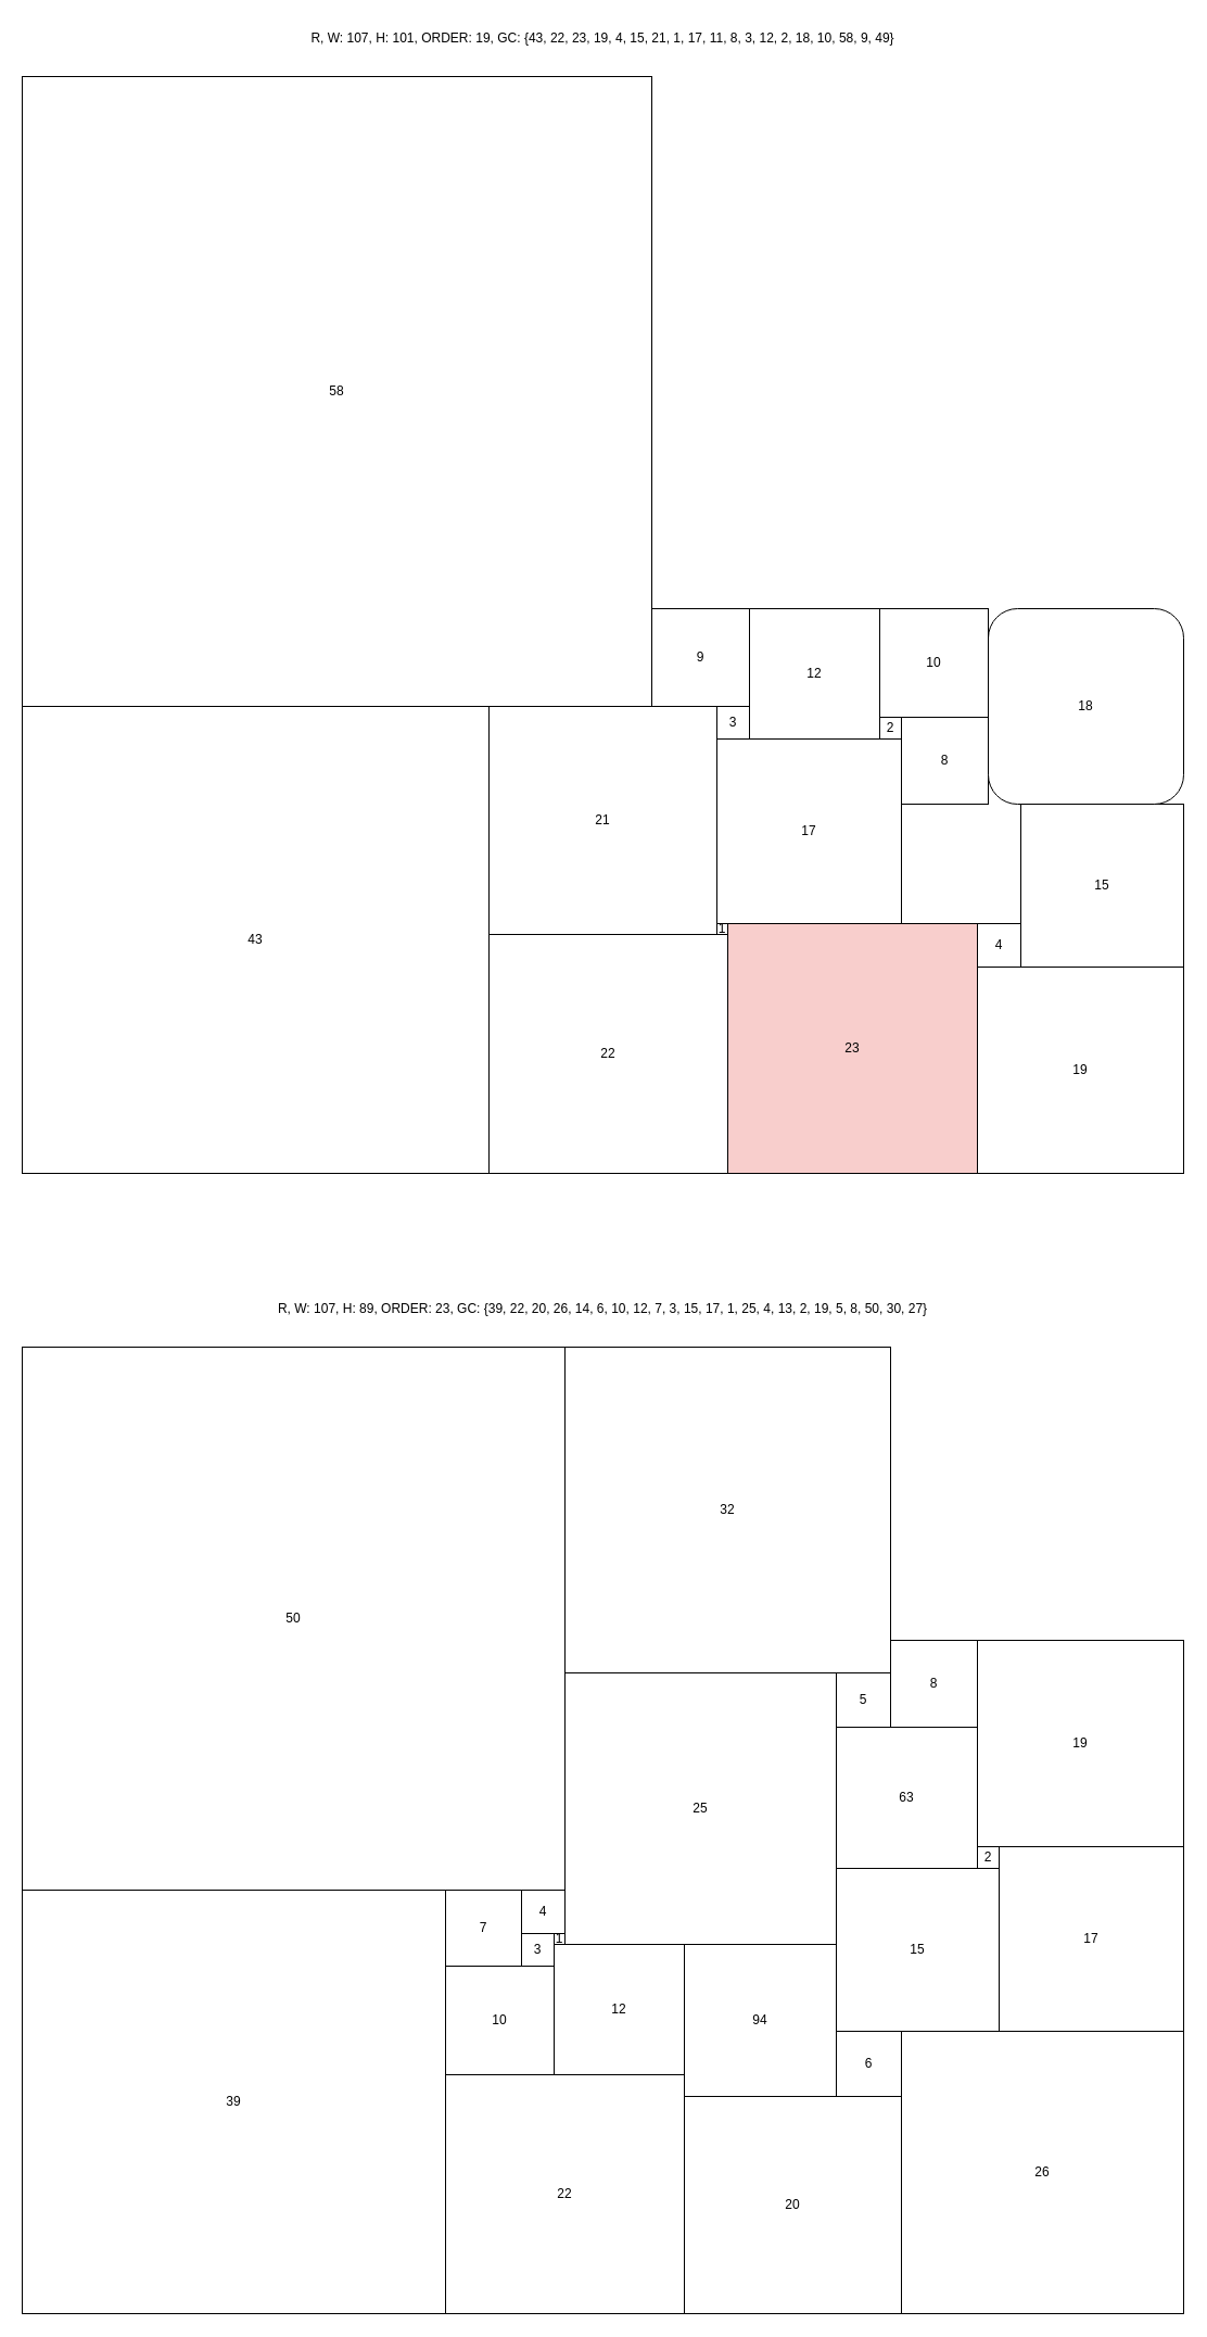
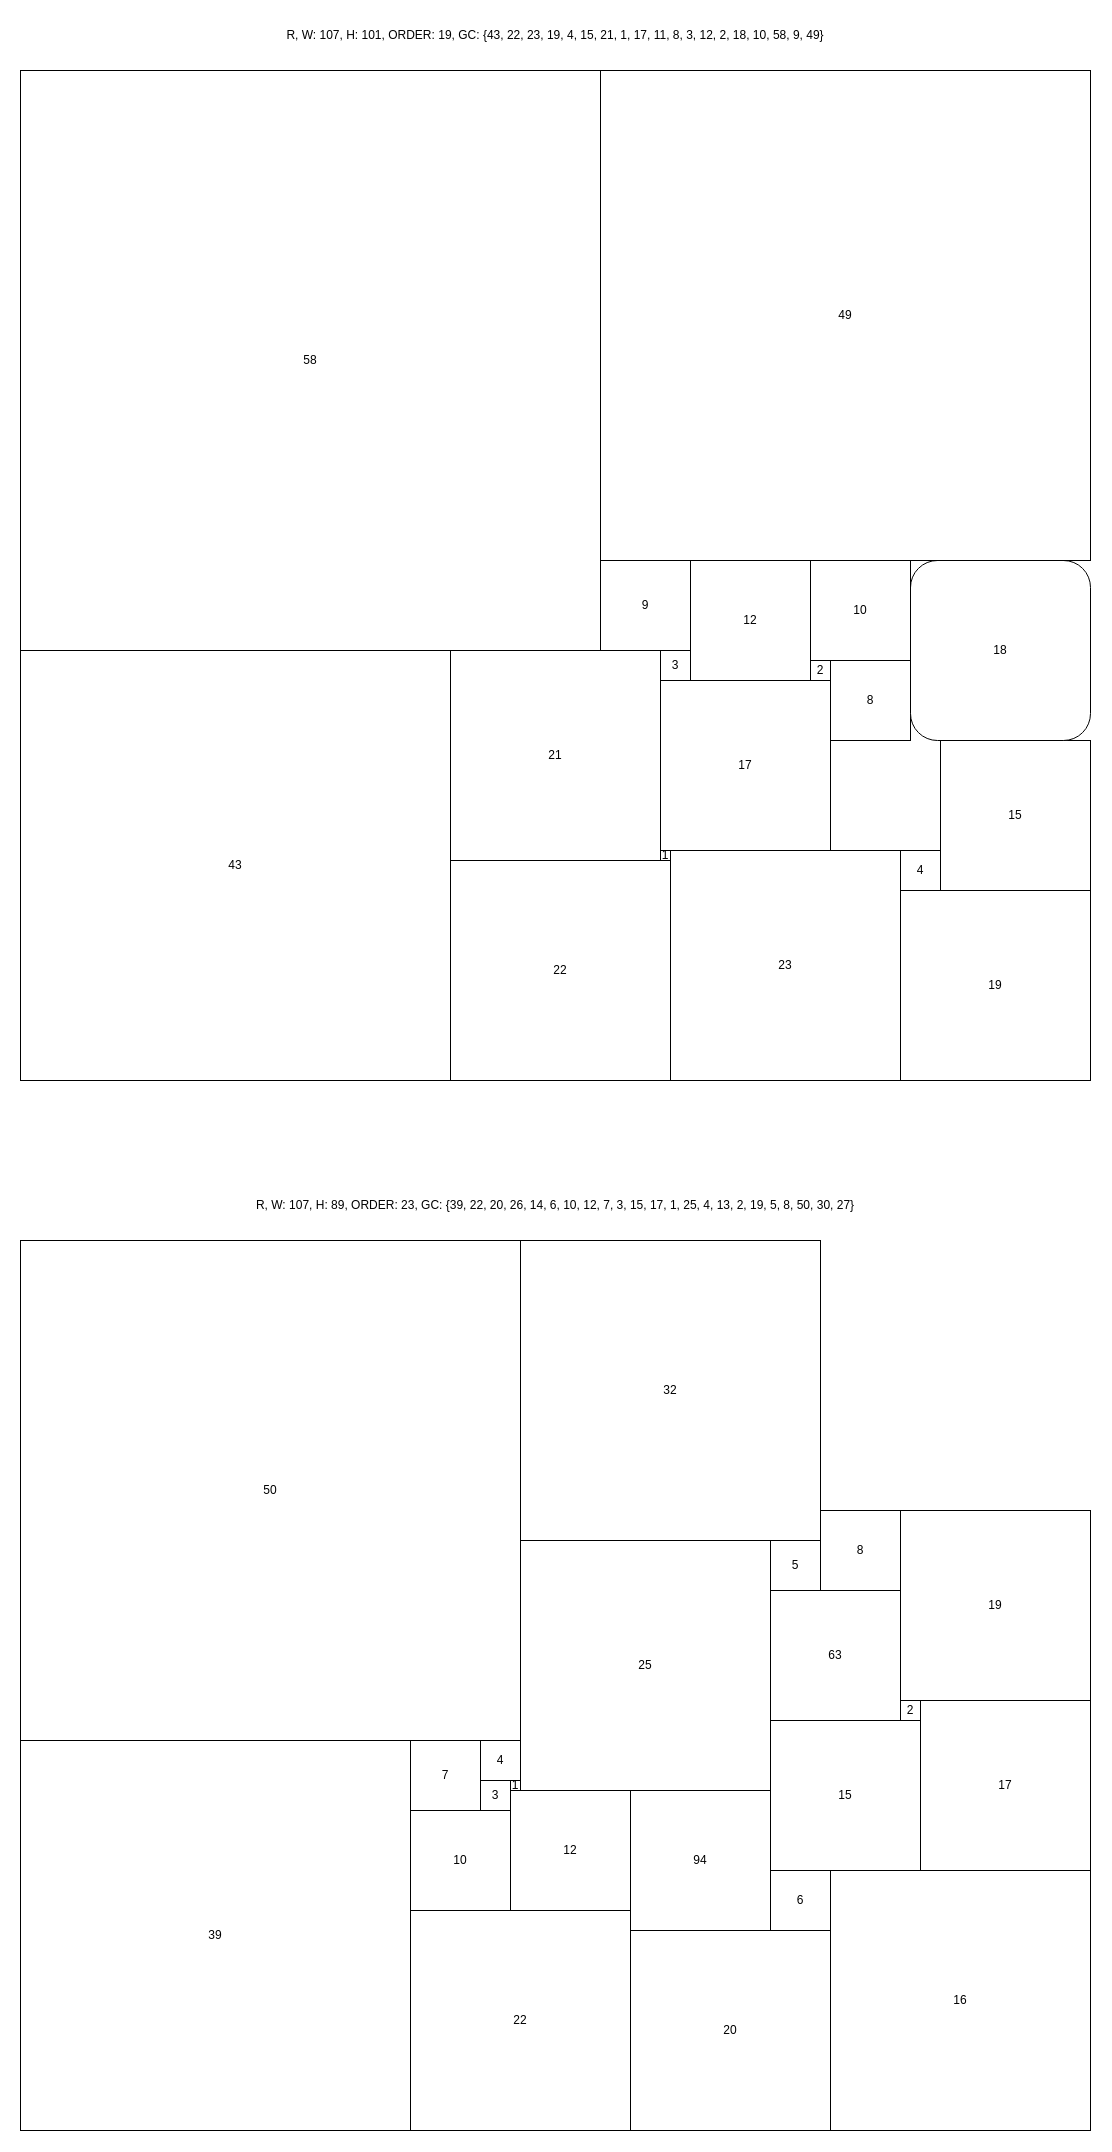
  <mxCell id="0" />
  <mxCell id="1" parent="0" />
  <mxCell id="2" value="R, W: 107, H: 101, ORDER: 19, GC: {43, 22, 23, 19, 4, 15, 21, 1, 17, 11, 8, 3, 12, 2, 18, 10, 58, 9, 49} " style="text;html=1;strokeColor=none;fillColor=none;align=center;verticalAlign=middle;whiteSpace=wrap;rounded=0;flipV=1;" parent="1" vertex="1"><mxGeometry x="20" width="1070" height="30" as="geometry" y="20" /></mxCell>
  <mxCell id="3" value="R, W: 107, H: 89, ORDER: 23, GC: {39, 22, 20, 26, 14, 6, 10, 12, 7, 3, 15, 17, 1, 25, 4, 13, 2, 19, 5, 8, 50, 30, 27} " style="text;html=1;strokeColor=none;fillColor=none;align=center;verticalAlign=middle;whiteSpace=wrap;rounded=0;flipV=1;" parent="1" vertex="1"><mxGeometry x="20" y="1190" width="1070" height="30" as="geometry" /></mxCell>
  <mxCell id="4" value="" style="group;flipV=1;" vertex="1" connectable="0" parent="1"><mxGeometry x="20" y="70" width="1070" height="1010" as="geometry" /></mxCell>
  <mxCell id="5" value="43" style="rounded=0;whiteSpace=wrap;html=1;" parent="4" vertex="1"><mxGeometry y="580" width="430" height="430" as="geometry" /></mxCell>
  <mxCell id="6" value="22" style="rounded=0;whiteSpace=wrap;html=1;" parent="4" vertex="1"><mxGeometry x="430" y="790" width="220" height="220" as="geometry" /></mxCell>
- <mxCell id="7" value="23" style="rounded=0;whiteSpace=wrap;html=1;fillColor=#f8cecc;" parent="4" vertex="1"><mxGeometry x="650" y="780" width="230" height="230" as="geometry" /></mxCell>
+ <mxCell id="7" value="23" style="rounded=0;whiteSpace=wrap;html=1;" parent="4" vertex="1"><mxGeometry x="650" y="780" width="230" height="230" as="geometry" /></mxCell>
  <mxCell id="8" value="19" style="rounded=0;whiteSpace=wrap;html=1;" parent="4" vertex="1"><mxGeometry x="880" y="820" width="190" height="190" as="geometry" /></mxCell>
  <mxCell id="9" value="4" style="rounded=0;whiteSpace=wrap;html=1;" parent="4" vertex="1"><mxGeometry x="880" y="780" width="40" height="40" as="geometry" /></mxCell>
  <mxCell id="10" value="15" style="rounded=0;whiteSpace=wrap;html=1;" parent="4" vertex="1"><mxGeometry x="920" y="670" width="150" height="150" as="geometry" /></mxCell>
  <mxCell id="11" value="21" style="rounded=0;whiteSpace=wrap;html=1;" parent="4" vertex="1"><mxGeometry x="430" y="580" width="210" height="210" as="geometry" /></mxCell>
  <mxCell id="12" value="1" style="rounded=0;whiteSpace=wrap;html=1;" parent="4" vertex="1"><mxGeometry x="640" y="780" width="10" height="10" as="geometry" /></mxCell>
  <mxCell id="13" value="17" style="rounded=0;whiteSpace=wrap;html=1;" parent="4" vertex="1"><mxGeometry x="640" y="610" width="170" height="170" as="geometry" /></mxCell>
  <mxCell id="14" value="8" style="rounded=0;whiteSpace=wrap;html=1;" parent="4" vertex="1"><mxGeometry x="810" y="590" width="80" height="80" as="geometry" /></mxCell>
  <mxCell id="15" value="3" style="rounded=0;whiteSpace=wrap;html=1;" parent="4" vertex="1"><mxGeometry x="640" y="580" width="30" height="30" as="geometry" /></mxCell>
  <mxCell id="16" value="12" style="rounded=0;whiteSpace=wrap;html=1;" parent="4" vertex="1"><mxGeometry x="670" y="490" width="120" height="120" as="geometry" /></mxCell>
  <mxCell id="17" value="2" style="rounded=0;whiteSpace=wrap;html=1;" parent="4" vertex="1"><mxGeometry x="790" y="590" width="20" height="20" as="geometry" /></mxCell>
  <mxCell id="18" value="18" style="whiteSpace=wrap;html=1;rounded=1;" parent="4" vertex="1"><mxGeometry x="890" y="490" width="180" height="180" as="geometry" /></mxCell>
  <mxCell id="19" value="10" style="rounded=0;whiteSpace=wrap;html=1;" parent="4" vertex="1"><mxGeometry x="790" y="490" width="100" height="100" as="geometry" /></mxCell>
  <mxCell id="20" value="58" style="rounded=0;whiteSpace=wrap;html=1;" parent="4" vertex="1"><mxGeometry width="580" height="580" as="geometry" /></mxCell>
  <mxCell id="21" value="9" style="rounded=0;whiteSpace=wrap;html=1;" parent="4" vertex="1"><mxGeometry x="580" y="490" width="90" height="90" as="geometry" /></mxCell>
+ <mxCell id="22" value="49" style="rounded=0;whiteSpace=wrap;html=1;" parent="4" vertex="1"><mxGeometry x="580" width="490" height="490" as="geometry" /></mxCell>
  <mxCell id="23" value="" style="group;flipV=1;" vertex="1" connectable="0" parent="1"><mxGeometry x="20" y="1240" width="1070" height="890" as="geometry" /></mxCell>
  <mxCell id="24" value="39" style="rounded=0;whiteSpace=wrap;html=1;" parent="23" vertex="1"><mxGeometry y="500" width="390" height="390" as="geometry" /></mxCell>
  <mxCell id="25" value="22" style="rounded=0;whiteSpace=wrap;html=1;" parent="23" vertex="1"><mxGeometry x="390" y="670" width="220" height="220" as="geometry" /></mxCell>
  <mxCell id="26" value="20" style="rounded=0;whiteSpace=wrap;html=1;" parent="23" vertex="1"><mxGeometry x="610" y="690" width="200" height="200" as="geometry" /></mxCell>
- <mxCell id="27" value="26" style="rounded=0;whiteSpace=wrap;html=1;" parent="23" vertex="1"><mxGeometry x="810" y="630" width="260" height="260" as="geometry" /></mxCell>
+ <mxCell id="27" value="16" style="rounded=0;whiteSpace=wrap;html=1;" parent="23" vertex="1"><mxGeometry x="810" y="630" width="260" height="260" as="geometry" /></mxCell>
  <mxCell id="28" value="94" style="rounded=0;whiteSpace=wrap;html=1;" parent="23" vertex="1"><mxGeometry x="610" y="550" width="140" height="140" as="geometry" /></mxCell>
  <mxCell id="29" value="6" style="rounded=0;whiteSpace=wrap;html=1;" parent="23" vertex="1"><mxGeometry x="750" y="630" width="60" height="60" as="geometry" /></mxCell>
  <mxCell id="30" value="10" style="rounded=0;whiteSpace=wrap;html=1;" parent="23" vertex="1"><mxGeometry x="390" y="570" width="100" height="100" as="geometry" /></mxCell>
  <mxCell id="31" value="12" style="rounded=0;whiteSpace=wrap;html=1;" parent="23" vertex="1"><mxGeometry x="490" y="550" width="120" height="120" as="geometry" /></mxCell>
  <mxCell id="32" value="7" style="rounded=0;whiteSpace=wrap;html=1;" parent="23" vertex="1"><mxGeometry x="390" y="500" width="70" height="70" as="geometry" /></mxCell>
  <mxCell id="33" value="3" style="rounded=0;whiteSpace=wrap;html=1;" parent="23" vertex="1"><mxGeometry x="460" y="540" width="30" height="30" as="geometry" /></mxCell>
  <mxCell id="34" value="15" style="rounded=0;whiteSpace=wrap;html=1;" parent="23" vertex="1"><mxGeometry x="750" y="480" width="150" height="150" as="geometry" /></mxCell>
  <mxCell id="35" value="17" style="rounded=0;whiteSpace=wrap;html=1;" parent="23" vertex="1"><mxGeometry x="900" y="460" width="170" height="170" as="geometry" /></mxCell>
  <mxCell id="36" value="1" style="rounded=0;whiteSpace=wrap;html=1;" parent="23" vertex="1"><mxGeometry x="490" y="540" width="10" height="10" as="geometry" /></mxCell>
  <mxCell id="37" value="25" style="rounded=0;whiteSpace=wrap;html=1;" parent="23" vertex="1"><mxGeometry x="500" y="300" width="250" height="250" as="geometry" /></mxCell>
  <mxCell id="38" value="4" style="rounded=0;whiteSpace=wrap;html=1;" parent="23" vertex="1"><mxGeometry x="460" y="500" width="40" height="40" as="geometry" /></mxCell>
  <mxCell id="39" value="63" style="rounded=0;whiteSpace=wrap;html=1;" parent="23" vertex="1"><mxGeometry x="750" y="350" width="130" height="130" as="geometry" /></mxCell>
  <mxCell id="40" value="2" style="rounded=0;whiteSpace=wrap;html=1;" parent="23" vertex="1"><mxGeometry x="880" y="460" width="20" height="20" as="geometry" /></mxCell>
  <mxCell id="41" value="19" style="rounded=0;whiteSpace=wrap;html=1;" parent="23" vertex="1"><mxGeometry x="880" y="270" width="190" height="190" as="geometry" /></mxCell>
  <mxCell id="42" value="5" style="rounded=0;whiteSpace=wrap;html=1;" parent="23" vertex="1"><mxGeometry x="750" y="300" width="50" height="50" as="geometry" /></mxCell>
  <mxCell id="43" value="8" style="rounded=0;whiteSpace=wrap;html=1;" parent="23" vertex="1"><mxGeometry x="800" y="270" width="80" height="80" as="geometry" /></mxCell>
  <mxCell id="44" value="50" style="rounded=0;whiteSpace=wrap;html=1;" parent="23" vertex="1"><mxGeometry width="500" height="500" as="geometry" /></mxCell>
  <mxCell id="45" value="32" style="rounded=0;whiteSpace=wrap;html=1;" parent="23" vertex="1"><mxGeometry x="500" width="300" height="300" as="geometry" /></mxCell>
